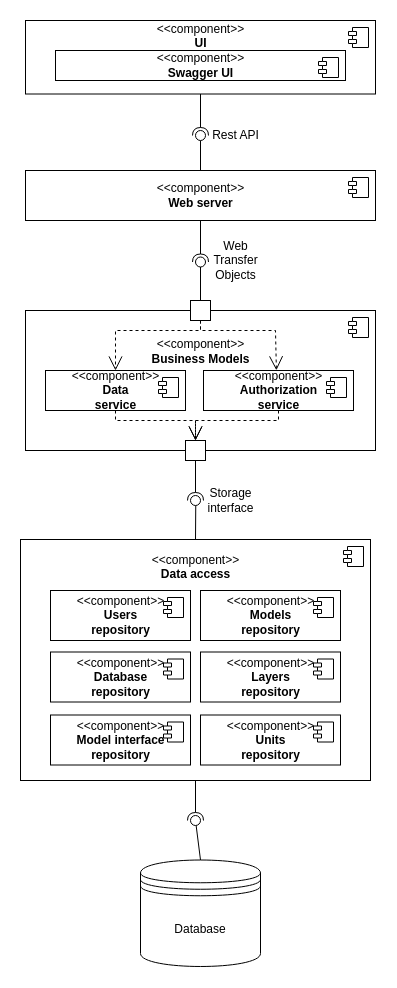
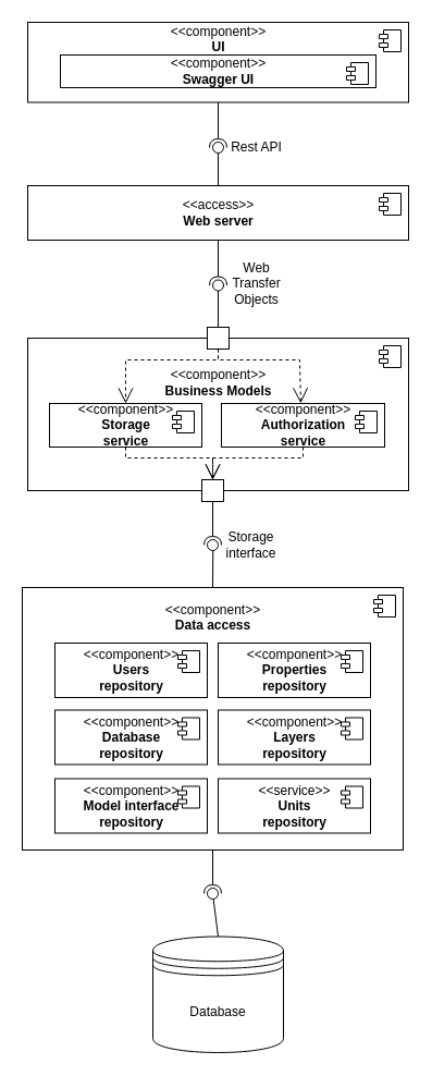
  <mxCell id="0" />
  <mxCell id="1" parent="0" />
  <mxCell id="2" value="Database" style="shape=datastore;whiteSpace=wrap;html=1;" vertex="1" parent="1"><mxGeometry x="140" y="859.5" width="120" height="106.5" as="geometry" /></mxCell>
  <mxCell id="3" value="&amp;lt;&amp;lt;component&amp;gt;&amp;gt;&lt;br&gt;&lt;b&gt;UI&lt;br&gt;&lt;br&gt;&lt;br&gt;&lt;br&gt;&lt;/b&gt;" style="html=1;dropTarget=0;" vertex="1" parent="1"><mxGeometry x="25" y="20" width="350" height="73.5" as="geometry" /></mxCell>
  <mxCell id="4" value="" style="shape=module;jettyWidth=8;jettyHeight=4;" vertex="1" parent="3"><mxGeometry x="1" width="20" height="20" relative="1" as="geometry"><mxPoint x="-27" y="7" as="offset" /></mxGeometry></mxCell>
  <mxCell id="5" value="&amp;lt;&amp;lt;component&amp;gt;&amp;gt;&lt;br&gt;&lt;b&gt;Business Models&lt;br&gt;&lt;br&gt;&lt;br&gt;&lt;br&gt;&lt;br&gt;&lt;/b&gt;" style="html=1;dropTarget=0;" vertex="1" parent="1"><mxGeometry x="25" y="310" width="350" height="140" as="geometry" /></mxCell>
  <mxCell id="6" value="" style="shape=module;jettyWidth=8;jettyHeight=4;" vertex="1" parent="5"><mxGeometry x="1" width="20" height="20" relative="1" as="geometry"><mxPoint x="-27" y="7" as="offset" /></mxGeometry></mxCell>
  <mxCell id="7" value="&amp;lt;&amp;lt;component&amp;gt;&amp;gt;&lt;br&gt;&lt;b&gt;Data access&lt;br&gt;&lt;br&gt;&lt;br&gt;&lt;br&gt;&lt;br&gt;&lt;br&gt;&lt;br&gt;&lt;br&gt;&lt;br&gt;&lt;br&gt;&lt;br&gt;&lt;br&gt;&lt;br&gt;&lt;br&gt;&lt;/b&gt;" style="html=1;dropTarget=0;" vertex="1" parent="1"><mxGeometry x="20" y="539" width="350" height="241" as="geometry" /></mxCell>
  <mxCell id="8" value="" style="shape=module;jettyWidth=8;jettyHeight=4;" vertex="1" parent="7"><mxGeometry x="1" width="20" height="20" relative="1" as="geometry"><mxPoint x="-27" y="7" as="offset" /></mxGeometry></mxCell>
  <mxCell id="9" value="" style="rounded=0;orthogonalLoop=1;jettySize=auto;html=1;endArrow=none;endFill=0;sketch=0;sourcePerimeterSpacing=0;targetPerimeterSpacing=0;exitX=0.5;exitY=0;exitDx=0;exitDy=0;" edge="1" target="11" parent="1" source="2"><mxGeometry relative="1" as="geometry"><mxPoint x="175" y="797" as="sourcePoint" /></mxGeometry></mxCell>
  <mxCell id="10" value="" style="rounded=0;orthogonalLoop=1;jettySize=auto;html=1;endArrow=halfCircle;endFill=0;entryX=0.5;entryY=0.5;endSize=6;strokeWidth=1;sketch=0;exitX=0.5;exitY=1;exitDx=0;exitDy=0;" edge="1" target="11" parent="1" source="7"><mxGeometry relative="1" as="geometry"><mxPoint x="200" y="975" as="sourcePoint" /></mxGeometry></mxCell>
  <mxCell id="11" value="" style="ellipse;whiteSpace=wrap;html=1;align=center;aspect=fixed;resizable=0;points=[];outlineConnect=0;sketch=0;" vertex="1" parent="1"><mxGeometry x="190" y="815" width="10" height="10" as="geometry" /></mxCell>
  <mxCell id="12" value="&amp;lt;&amp;lt;component&amp;gt;&amp;gt;&lt;br&gt;&lt;b&gt;Swagger UI&lt;/b&gt;" style="html=1;dropTarget=0;" vertex="1" parent="1"><mxGeometry x="55" y="50" width="290" height="30" as="geometry" /></mxCell>
  <mxCell id="13" value="" style="shape=module;jettyWidth=8;jettyHeight=4;" vertex="1" parent="12"><mxGeometry x="1" width="20" height="20" relative="1" as="geometry"><mxPoint x="-27" y="7" as="offset" /></mxGeometry></mxCell>
- <mxCell id="14" value="&amp;lt;&amp;lt;component&amp;gt;&amp;gt;&lt;br&gt;&lt;b&gt;Data&lt;br&gt;service&lt;br&gt;&lt;/b&gt;" style="html=1;dropTarget=0;" vertex="1" parent="1"><mxGeometry x="45" y="370" width="140" height="40" as="geometry" /></mxCell>
+ <mxCell id="14" value="&amp;lt;&amp;lt;component&amp;gt;&amp;gt;&lt;br&gt;&lt;b&gt;Storage&lt;br&gt;service&lt;br&gt;&lt;/b&gt;" style="html=1;dropTarget=0;" vertex="1" parent="1"><mxGeometry x="45" y="370" width="140" height="40" as="geometry" /></mxCell>
  <mxCell id="15" value="" style="shape=module;jettyWidth=8;jettyHeight=4;" vertex="1" parent="14"><mxGeometry x="1" width="20" height="20" relative="1" as="geometry"><mxPoint x="-27" y="7" as="offset" /></mxGeometry></mxCell>
  <mxCell id="16" value="&amp;lt;&amp;lt;component&amp;gt;&amp;gt;&lt;br&gt;&lt;b&gt;Authorization&lt;br&gt;service&lt;/b&gt;" style="html=1;dropTarget=0;" vertex="1" parent="1"><mxGeometry x="203" y="370" width="150" height="40" as="geometry" /></mxCell>
  <mxCell id="17" value="" style="shape=module;jettyWidth=8;jettyHeight=4;" vertex="1" parent="16"><mxGeometry x="1" width="20" height="20" relative="1" as="geometry"><mxPoint x="-27" y="7" as="offset" /></mxGeometry></mxCell>
  <mxCell id="18" value="" style="rounded=0;whiteSpace=wrap;html=1;" vertex="1" parent="1"><mxGeometry x="190" y="300" width="20" height="20" as="geometry" /></mxCell>
- <mxCell id="19" value="&amp;lt;&amp;lt;component&amp;gt;&amp;gt;&lt;br&gt;&lt;b&gt;Web server&lt;/b&gt;" style="html=1;dropTarget=0;" vertex="1" parent="1"><mxGeometry x="25" y="170" width="350" height="50" as="geometry" /></mxCell>
+ <mxCell id="19" value="&amp;lt;&amp;lt;access&amp;gt;&amp;gt;&lt;br&gt;&lt;b&gt;Web server&lt;/b&gt;" style="html=1;dropTarget=0;" vertex="1" parent="1"><mxGeometry x="25" y="170" width="350" height="50" as="geometry" /></mxCell>
  <mxCell id="20" value="" style="shape=module;jettyWidth=8;jettyHeight=4;" vertex="1" parent="19"><mxGeometry x="1" width="20" height="20" relative="1" as="geometry"><mxPoint x="-27" y="7" as="offset" /></mxGeometry></mxCell>
  <mxCell id="21" value="Rest API" style="text;html=1;align=center;verticalAlign=middle;resizable=0;points=[];autosize=1;strokeColor=none;fillColor=none;" vertex="1" parent="1"><mxGeometry x="200" y="120" width="70" height="30" as="geometry" /></mxCell>
  <mxCell id="22" value="" style="rounded=0;orthogonalLoop=1;jettySize=auto;html=1;endArrow=none;endFill=0;sketch=0;sourcePerimeterSpacing=0;targetPerimeterSpacing=0;exitX=0.5;exitY=0;exitDx=0;exitDy=0;" edge="1" target="24" parent="1" source="18"><mxGeometry relative="1" as="geometry"><mxPoint x="125" y="276.5" as="sourcePoint" /></mxGeometry></mxCell>
  <mxCell id="23" value="" style="rounded=0;orthogonalLoop=1;jettySize=auto;html=1;endArrow=halfCircle;endFill=0;entryX=0.5;entryY=0.5;endSize=6;strokeWidth=1;sketch=0;exitX=0.5;exitY=1;exitDx=0;exitDy=0;" edge="1" target="24" parent="1" source="19"><mxGeometry relative="1" as="geometry"><mxPoint x="105" y="520" as="sourcePoint" /><Array as="points" /></mxGeometry></mxCell>
  <mxCell id="24" value="" style="ellipse;whiteSpace=wrap;html=1;align=center;aspect=fixed;resizable=0;points=[];outlineConnect=0;sketch=0;" vertex="1" parent="1"><mxGeometry x="195" y="256.5" width="10" height="10" as="geometry" /></mxCell>
  <mxCell id="25" value="Web&lt;br&gt;Transfer&lt;br&gt;Objects" style="text;html=1;align=center;verticalAlign=middle;resizable=0;points=[];autosize=1;strokeColor=none;fillColor=none;" vertex="1" parent="1"><mxGeometry x="200" y="230" width="70" height="60" as="geometry" /></mxCell>
  <mxCell id="26" value="" style="endArrow=open;endSize=12;dashed=1;html=1;rounded=0;entryX=0.5;entryY=0;entryDx=0;entryDy=0;exitX=0.5;exitY=1;exitDx=0;exitDy=0;" edge="1" parent="1" source="18" target="14"><mxGeometry width="160" relative="1" as="geometry"><mxPoint x="15" y="280.77" as="sourcePoint" /><mxPoint x="175" y="280.77" as="targetPoint" /><Array as="points"><mxPoint x="200" y="330" /><mxPoint x="115" y="330" /></Array></mxGeometry></mxCell>
  <mxCell id="27" value="" style="endArrow=open;endSize=12;dashed=1;html=1;rounded=0;exitX=0.5;exitY=1;exitDx=0;exitDy=0;entryX=0.486;entryY=-0.004;entryDx=0;entryDy=0;entryPerimeter=0;" edge="1" parent="1" source="18" target="16"><mxGeometry width="160" relative="1" as="geometry"><mxPoint x="-65" y="276.5" as="sourcePoint" /><mxPoint x="275" y="370" as="targetPoint" /><Array as="points"><mxPoint x="200" y="330" /><mxPoint x="275" y="330" /></Array></mxGeometry></mxCell>
  <mxCell id="28" value="" style="rounded=0;orthogonalLoop=1;jettySize=auto;html=1;endArrow=none;endFill=0;sketch=0;sourcePerimeterSpacing=0;targetPerimeterSpacing=0;exitX=0.5;exitY=0;exitDx=0;exitDy=0;" edge="1" parent="1" target="30" source="7"><mxGeometry relative="1" as="geometry"><mxPoint x="195" y="530" as="sourcePoint" /></mxGeometry></mxCell>
  <mxCell id="29" value="" style="rounded=0;orthogonalLoop=1;jettySize=auto;html=1;endArrow=halfCircle;endFill=0;entryX=0.5;entryY=0.5;endSize=6;strokeWidth=1;sketch=0;exitX=0.5;exitY=1;exitDx=0;exitDy=0;startArrow=none;" edge="1" parent="1" target="30" source="44"><mxGeometry relative="1" as="geometry"><mxPoint x="220" y="648.5" as="sourcePoint" /></mxGeometry></mxCell>
  <mxCell id="30" value="" style="ellipse;whiteSpace=wrap;html=1;align=center;aspect=fixed;resizable=0;points=[];outlineConnect=0;sketch=0;" vertex="1" parent="1"><mxGeometry x="190" y="495" width="10" height="10" as="geometry" /></mxCell>
  <mxCell id="31" value="Storage&lt;br&gt;interface" style="text;html=1;align=center;verticalAlign=middle;resizable=0;points=[];autosize=1;strokeColor=none;fillColor=none;" vertex="1" parent="1"><mxGeometry x="195" y="480" width="70" height="40" as="geometry" /></mxCell>
  <mxCell id="32" value="&amp;lt;&amp;lt;component&amp;gt;&amp;gt;&lt;br&gt;&lt;b&gt;Users&lt;br&gt;repository&lt;br&gt;&lt;/b&gt;" style="html=1;dropTarget=0;" vertex="1" parent="1"><mxGeometry x="50" y="590" width="140" height="50" as="geometry" /></mxCell>
  <mxCell id="33" value="" style="shape=module;jettyWidth=8;jettyHeight=4;" vertex="1" parent="32"><mxGeometry x="1" width="20" height="20" relative="1" as="geometry"><mxPoint x="-27" y="7" as="offset" /></mxGeometry></mxCell>
  <mxCell id="34" value="&amp;lt;&amp;lt;component&amp;gt;&amp;gt;&lt;br&gt;&lt;b&gt;Database&lt;br&gt;repository&lt;br&gt;&lt;/b&gt;" style="html=1;dropTarget=0;" vertex="1" parent="1"><mxGeometry x="50" y="651.5" width="140" height="50" as="geometry" /></mxCell>
  <mxCell id="35" value="" style="shape=module;jettyWidth=8;jettyHeight=4;" vertex="1" parent="34"><mxGeometry x="1" width="20" height="20" relative="1" as="geometry"><mxPoint x="-27" y="7" as="offset" /></mxGeometry></mxCell>
  <mxCell id="36" value="&amp;lt;&amp;lt;component&amp;gt;&amp;gt;&lt;br&gt;&lt;b&gt;Model interface&lt;br&gt;repository&lt;br&gt;&lt;/b&gt;" style="html=1;dropTarget=0;" vertex="1" parent="1"><mxGeometry x="50" y="714.5" width="140" height="50" as="geometry" /></mxCell>
  <mxCell id="37" value="" style="shape=module;jettyWidth=8;jettyHeight=4;" vertex="1" parent="36"><mxGeometry x="1" width="20" height="20" relative="1" as="geometry"><mxPoint x="-27" y="7" as="offset" /></mxGeometry></mxCell>
- <mxCell id="38" value="&amp;lt;&amp;lt;component&amp;gt;&amp;gt;&lt;br&gt;&lt;b&gt;Models&lt;br&gt;repository&lt;br&gt;&lt;/b&gt;" style="html=1;dropTarget=0;" vertex="1" parent="1"><mxGeometry x="200" y="590" width="140" height="50" as="geometry" /></mxCell>
+ <mxCell id="38" value="&amp;lt;&amp;lt;component&amp;gt;&amp;gt;&lt;br&gt;&lt;b&gt;Properties&lt;br&gt;repository&lt;br&gt;&lt;/b&gt;" style="html=1;dropTarget=0;" vertex="1" parent="1"><mxGeometry x="200" y="590" width="140" height="50" as="geometry" /></mxCell>
  <mxCell id="39" value="" style="shape=module;jettyWidth=8;jettyHeight=4;" vertex="1" parent="38"><mxGeometry x="1" width="20" height="20" relative="1" as="geometry"><mxPoint x="-27" y="7" as="offset" /></mxGeometry></mxCell>
- <mxCell id="40" value="&amp;lt;&amp;lt;component&amp;gt;&amp;gt;&lt;br&gt;&lt;b&gt;Units&lt;br&gt;repository&lt;br&gt;&lt;/b&gt;" style="html=1;dropTarget=0;" vertex="1" parent="1"><mxGeometry x="200" y="714.5" width="140" height="50" as="geometry" /></mxCell>
+ <mxCell id="40" value="&amp;lt;&amp;lt;service&amp;gt;&amp;gt;&lt;br&gt;&lt;b&gt;Units&lt;br&gt;repository&lt;br&gt;&lt;/b&gt;" style="html=1;dropTarget=0;" vertex="1" parent="1"><mxGeometry x="200" y="714.5" width="140" height="50" as="geometry" /></mxCell>
  <mxCell id="41" value="" style="shape=module;jettyWidth=8;jettyHeight=4;" vertex="1" parent="40"><mxGeometry x="1" width="20" height="20" relative="1" as="geometry"><mxPoint x="-27" y="7" as="offset" /></mxGeometry></mxCell>
  <mxCell id="42" value="&amp;lt;&amp;lt;component&amp;gt;&amp;gt;&lt;br&gt;&lt;b&gt;Layers&lt;br&gt;repository&lt;br&gt;&lt;/b&gt;" style="html=1;dropTarget=0;" vertex="1" parent="1"><mxGeometry x="200" y="651.5" width="140" height="50" as="geometry" /></mxCell>
  <mxCell id="43" value="" style="shape=module;jettyWidth=8;jettyHeight=4;" vertex="1" parent="42"><mxGeometry x="1" width="20" height="20" relative="1" as="geometry"><mxPoint x="-27" y="7" as="offset" /></mxGeometry></mxCell>
  <mxCell id="44" value="" style="rounded=0;whiteSpace=wrap;html=1;" vertex="1" parent="1"><mxGeometry x="185" y="440" width="20" height="20" as="geometry" /></mxCell>
  <mxCell id="45" value="" style="endArrow=open;endSize=12;dashed=1;html=1;rounded=0;entryX=0.5;entryY=0;entryDx=0;entryDy=0;exitX=0.5;exitY=1;exitDx=0;exitDy=0;" edge="1" parent="1" source="14" target="44"><mxGeometry width="160" relative="1" as="geometry"><mxPoint x="210" y="320" as="sourcePoint" /><mxPoint x="125" y="370" as="targetPoint" /><Array as="points"><mxPoint x="115" y="420" /><mxPoint x="195" y="420" /></Array></mxGeometry></mxCell>
  <mxCell id="46" value="" style="endArrow=open;endSize=12;dashed=1;html=1;rounded=0;exitX=0.5;exitY=1;exitDx=0;exitDy=0;entryX=0.5;entryY=0;entryDx=0;entryDy=0;" edge="1" parent="1" source="16" target="44"><mxGeometry width="160" relative="1" as="geometry"><mxPoint x="125" y="410" as="sourcePoint" /><mxPoint x="210" y="430" as="targetPoint" /><Array as="points"><mxPoint x="278" y="420" /><mxPoint x="195" y="420" /></Array></mxGeometry></mxCell>
  <mxCell id="47" value="" style="rounded=0;orthogonalLoop=1;jettySize=auto;html=1;endArrow=none;endFill=0;sketch=0;sourcePerimeterSpacing=0;targetPerimeterSpacing=0;exitX=0.5;exitY=0;exitDx=0;exitDy=0;" edge="1" parent="1" target="49" source="19"><mxGeometry relative="1" as="geometry"><mxPoint x="200" y="173.5" as="sourcePoint" /></mxGeometry></mxCell>
  <mxCell id="48" value="" style="rounded=0;orthogonalLoop=1;jettySize=auto;html=1;endArrow=halfCircle;endFill=0;entryX=0.5;entryY=0.5;endSize=6;strokeWidth=1;sketch=0;exitX=0.5;exitY=1;exitDx=0;exitDy=0;" edge="1" parent="1" target="49" source="3"><mxGeometry relative="1" as="geometry"><mxPoint x="200" y="93.5" as="sourcePoint" /><Array as="points" /></mxGeometry></mxCell>
  <mxCell id="49" value="" style="ellipse;whiteSpace=wrap;html=1;align=center;aspect=fixed;resizable=0;points=[];outlineConnect=0;sketch=0;" vertex="1" parent="1"><mxGeometry x="195" y="130" width="10" height="10" as="geometry" /></mxCell>
